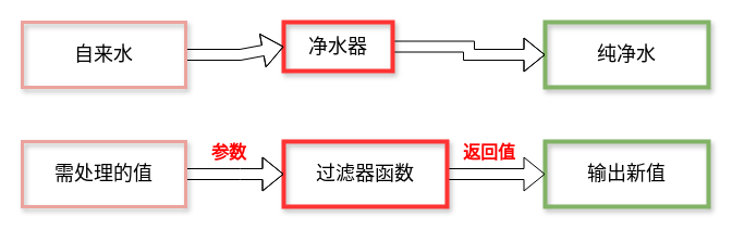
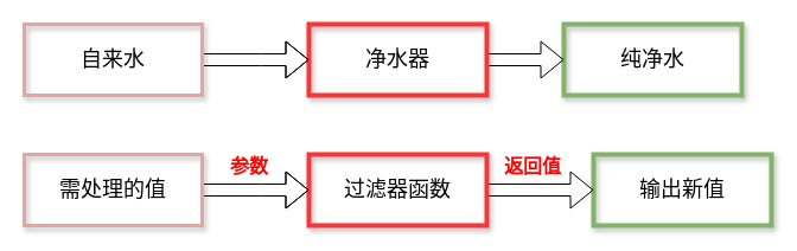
  <mxCell id="0" />
  <mxCell id="1" parent="0" />
- <mxCell id="2" value="&lt;font style=&quot;font-size: 18px;&quot;&gt;纯净水&lt;/font&gt;" style="rounded=0;whiteSpace=wrap;html=1;fillColor=none;strokeColor=#82b366;shadow=1;strokeWidth=4;" parent="1" vertex="1"><mxGeometry x="500" y="20" width="150" height="60" as="geometry" /></mxCell>
+ <mxCell id="2" value="&lt;font style=&quot;font-size: 18px;&quot;&gt;纯净水&lt;/font&gt;" style="rounded=0;whiteSpace=wrap;html=1;fillColor=none;strokeColor=#82b366;shadow=1;strokeWidth=4;" parent="1" vertex="1"><mxGeometry x="475" y="20" width="150" height="60" as="geometry" /></mxCell>
  <mxCell id="3" style="edgeStyle=orthogonalEdgeStyle;rounded=0;orthogonalLoop=1;jettySize=auto;html=1;entryX=0;entryY=0.5;entryDx=0;entryDy=0;shape=flexArrow;" parent="1" source="4" target="2" edge="1"><mxGeometry relative="1" as="geometry" /></mxCell>
- <mxCell id="4" value="&lt;font style=&quot;font-size: 18px;&quot;&gt;净水器&lt;/font&gt;" style="rounded=0;whiteSpace=wrap;html=1;fillColor=none;strokeColor=#FF3333;strokeWidth=4;shadow=1;glass=0;" parent="1" vertex="1"><mxGeometry x="260" y="20" width="100" height="45" as="geometry" /></mxCell>
+ <mxCell id="4" value="&lt;font style=&quot;font-size: 18px;&quot;&gt;净水器&lt;/font&gt;" style="rounded=0;whiteSpace=wrap;html=1;fillColor=none;strokeColor=#FF3333;strokeWidth=4;shadow=1;glass=0;" parent="1" vertex="1"><mxGeometry x="260" y="20" width="150" height="60" as="geometry" /></mxCell>
  <mxCell id="5" value="" style="endArrow=classic;html=1;rounded=0;entryX=0;entryY=0.5;entryDx=0;entryDy=0;shape=flexArrow;" parent="1" target="4" edge="1"><mxGeometry width="50" height="50" relative="1" as="geometry"><mxPoint x="170" y="50" as="sourcePoint" /><mxPoint x="380" y="80" as="targetPoint" /><Array as="points"><mxPoint x="220" y="50" /></Array></mxGeometry></mxCell>
  <mxCell id="6" value="&lt;font style=&quot;font-size: 18px;&quot;&gt;自来水&lt;/font&gt;" style="rounded=0;whiteSpace=wrap;html=1;fillColor=none;strokeColor=#eca39d;fillStyle=zigzag-line;strokeWidth=3;shadow=1;perimeterSpacing=0;" vertex="1" parent="1"><mxGeometry x="20" y="20" width="150" height="60" as="geometry" /></mxCell>
  <mxCell id="7" value="&lt;font style=&quot;font-size: 18px;&quot;&gt;输出新值&lt;/font&gt;" style="rounded=0;whiteSpace=wrap;html=1;fillColor=none;strokeColor=#82b366;shadow=1;strokeWidth=4;" vertex="1" parent="1"><mxGeometry x="500" y="130" width="150" height="60" as="geometry" /></mxCell>
  <mxCell id="8" style="edgeStyle=orthogonalEdgeStyle;rounded=0;orthogonalLoop=1;jettySize=auto;html=1;entryX=0;entryY=0.5;entryDx=0;entryDy=0;shape=flexArrow;" edge="1" parent="1" source="9" target="7"><mxGeometry relative="1" as="geometry" /></mxCell>
  <mxCell id="9" value="&lt;font style=&quot;font-size: 18px;&quot;&gt;过滤器函数&lt;/font&gt;" style="rounded=0;whiteSpace=wrap;html=1;fillColor=none;strokeColor=#FF3333;strokeWidth=4;shadow=1;glass=0;" vertex="1" parent="1"><mxGeometry x="260" y="130" width="150" height="60" as="geometry" /></mxCell>
  <mxCell id="10" value="" style="endArrow=classic;html=1;rounded=0;entryX=0;entryY=0.5;entryDx=0;entryDy=0;shape=flexArrow;" edge="1" parent="1" target="9"><mxGeometry width="50" height="50" relative="1" as="geometry"><mxPoint x="170" y="160" as="sourcePoint" /><mxPoint x="380" y="190" as="targetPoint" /><Array as="points"><mxPoint x="220" y="160" /></Array></mxGeometry></mxCell>
  <mxCell id="11" value="&lt;font style=&quot;font-size: 18px;&quot;&gt;需处理的值&lt;/font&gt;" style="rounded=0;whiteSpace=wrap;html=1;fillColor=none;strokeColor=#eca39d;fillStyle=zigzag-line;strokeWidth=3;shadow=1;perimeterSpacing=0;" vertex="1" parent="1"><mxGeometry x="20" y="130" width="150" height="60" as="geometry" /></mxCell>
  <mxCell id="12" value="&lt;font color=&quot;#ff0000&quot; style=&quot;font-size: 16px;&quot;&gt;&lt;b&gt;参数&lt;/b&gt;&lt;/font&gt;" style="rounded=0;whiteSpace=wrap;html=1;fillColor=none;strokeColor=none;" vertex="1" parent="1"><mxGeometry x="150" y="110" width="120" height="60" as="geometry" /></mxCell>
  <mxCell id="13" value="&lt;font color=&quot;#ff0000&quot; style=&quot;font-size: 16px;&quot;&gt;&lt;b&gt;返回值&lt;/b&gt;&lt;/font&gt;" style="rounded=0;whiteSpace=wrap;html=1;fillColor=none;strokeColor=none;" vertex="1" parent="1"><mxGeometry x="389" y="110" width="120" height="60" as="geometry" /></mxCell>
